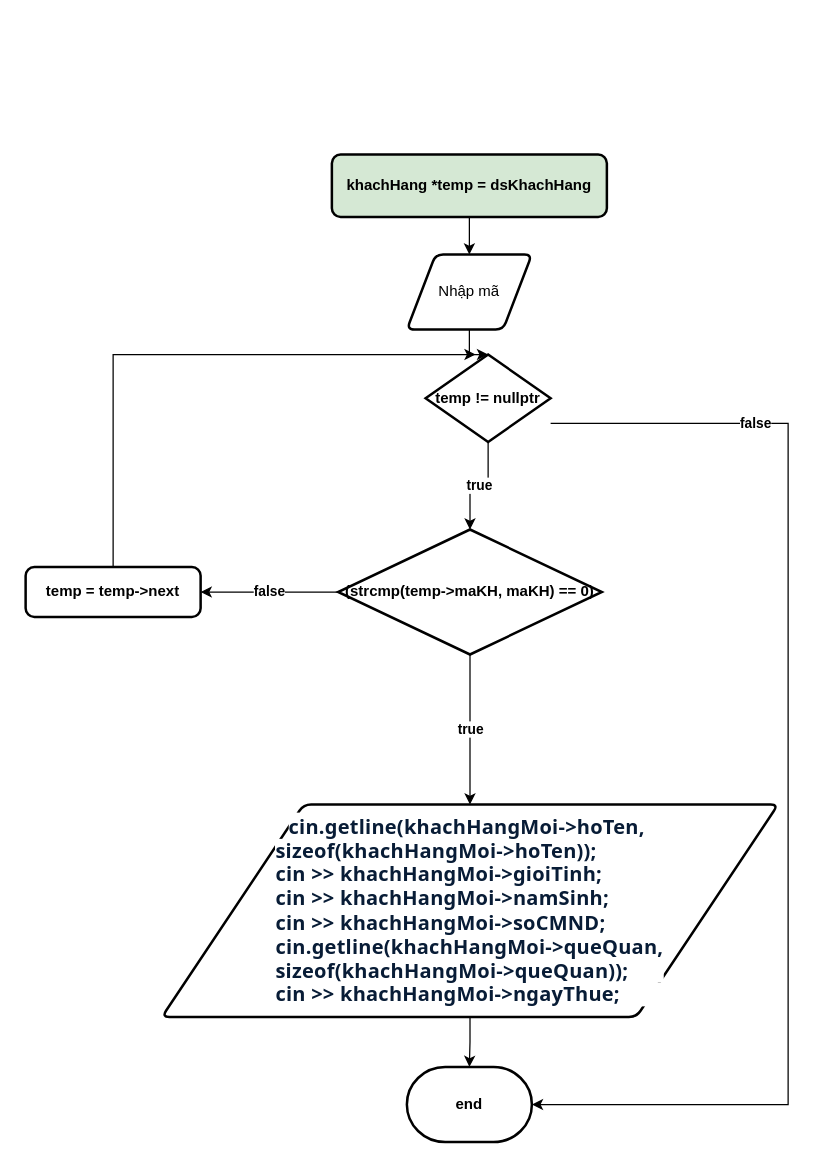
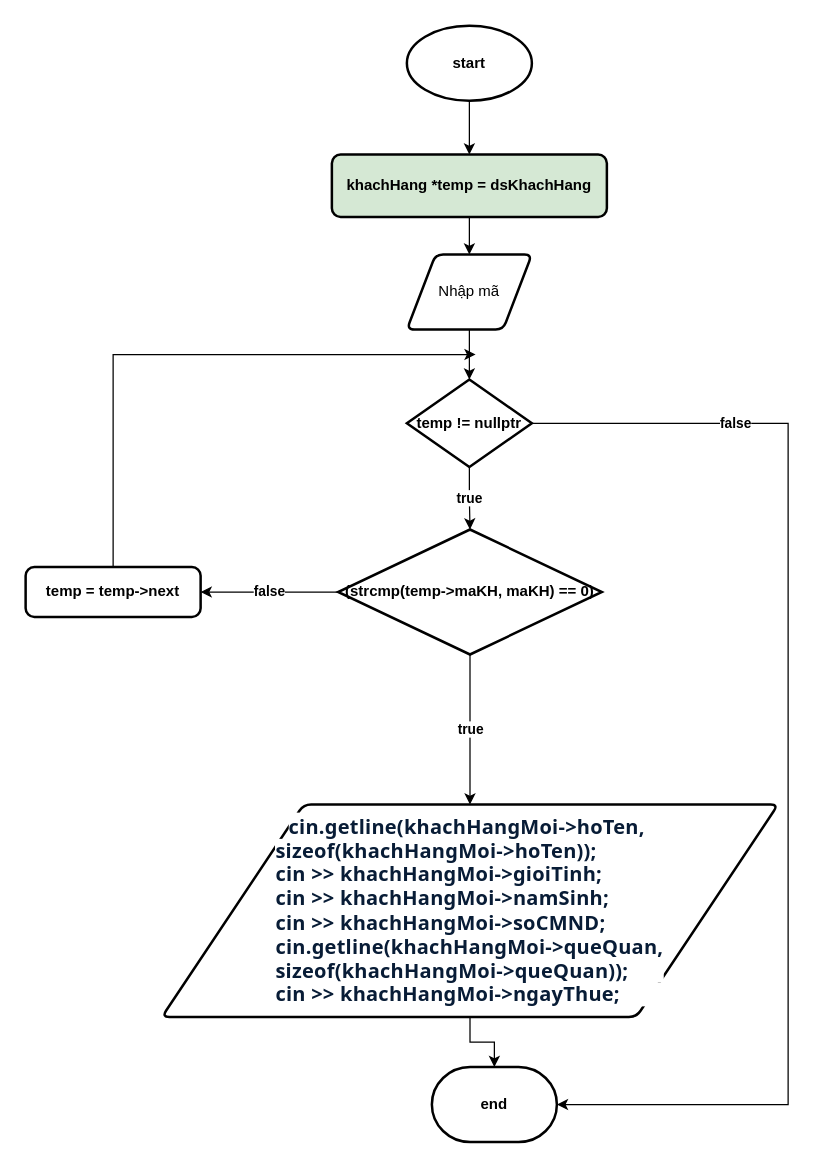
  <mxCell id="0" />
  <mxCell id="1" parent="0" />
+ <mxCell id="2" style="edgeStyle=orthogonalEdgeStyle;rounded=0;orthogonalLoop=1;jettySize=auto;html=1;fontStyle=1" parent="1" source="3" target="5" edge="1"><mxGeometry relative="1" as="geometry" /></mxCell>
+ <mxCell id="3" value="start" style="strokeWidth=2;html=1;shape=mxgraph.flowchart.start_1;whiteSpace=wrap;fontStyle=1" parent="1" vertex="1"><mxGeometry x="325" y="20" width="100" height="60" as="geometry" /></mxCell>
  <mxCell id="4" style="edgeStyle=orthogonalEdgeStyle;rounded=0;orthogonalLoop=1;jettySize=auto;html=1;" edge="1" parent="1" source="5" target="18"><mxGeometry relative="1" as="geometry"><mxPoint x="375" y="233" as="targetPoint" /></mxGeometry></mxCell>
  <mxCell id="5" value="khachHang *temp = dsKhachHang" style="rounded=1;whiteSpace=wrap;html=1;absoluteArcSize=1;arcSize=14;strokeWidth=2;fontStyle=1;fillColor=#d5e8d4;" parent="1" vertex="1"><mxGeometry x="265" y="123" width="220" height="50" as="geometry" /></mxCell>
  <mxCell id="6" value="true" style="edgeStyle=orthogonalEdgeStyle;rounded=0;orthogonalLoop=1;jettySize=auto;html=1;fontStyle=1" parent="1" source="8" target="11" edge="1"><mxGeometry relative="1" as="geometry"><mxPoint x="375" y="413" as="targetPoint" /></mxGeometry></mxCell>
  <mxCell id="7" value="false" style="edgeStyle=orthogonalEdgeStyle;rounded=0;orthogonalLoop=1;jettySize=auto;html=1;entryX=1;entryY=0.5;entryDx=0;entryDy=0;entryPerimeter=0;fontStyle=1" parent="1" source="8" target="16" edge="1"><mxGeometry x="-0.652" relative="1" as="geometry"><mxPoint x="770" y="903" as="targetPoint" /><Array as="points"><mxPoint x="630" y="338" /><mxPoint x="630" y="883" /></Array><mxPoint as="offset" /></mxGeometry></mxCell>
- <mxCell id="8" value="temp != nullptr" style="strokeWidth=2;html=1;shape=mxgraph.flowchart.decision;whiteSpace=wrap;fontStyle=1" parent="1" vertex="1"><mxGeometry x="340" y="283" width="100" height="70" as="geometry" /></mxCell>
+ <mxCell id="8" value="temp != nullptr" style="strokeWidth=2;html=1;shape=mxgraph.flowchart.decision;whiteSpace=wrap;fontStyle=1" parent="1" vertex="1"><mxGeometry x="325" y="303" width="100" height="70" as="geometry" /></mxCell>
  <mxCell id="9" value="true" style="edgeStyle=orthogonalEdgeStyle;rounded=0;orthogonalLoop=1;jettySize=auto;html=1;entryX=0.5;entryY=0;entryDx=0;entryDy=0;fontStyle=1" parent="1" source="11" target="13" edge="1"><mxGeometry relative="1" as="geometry"><mxPoint x="375" y="593" as="targetPoint" /></mxGeometry></mxCell>
  <mxCell id="10" value="false" style="edgeStyle=orthogonalEdgeStyle;rounded=0;orthogonalLoop=1;jettySize=auto;html=1;fontStyle=1" parent="1" source="11" target="15" edge="1"><mxGeometry relative="1" as="geometry"><mxPoint x="150" y="473" as="targetPoint" /></mxGeometry></mxCell>
  <mxCell id="11" value="(strcmp(temp-&amp;gt;maKH, maKH) == 0)" style="strokeWidth=2;html=1;shape=mxgraph.flowchart.decision;whiteSpace=wrap;fontStyle=1" parent="1" vertex="1"><mxGeometry x="270" y="423" width="211" height="100" as="geometry" /></mxCell>
  <mxCell id="12" style="edgeStyle=orthogonalEdgeStyle;rounded=0;orthogonalLoop=1;jettySize=auto;html=1;fontStyle=1" parent="1" source="13" target="16" edge="1"><mxGeometry relative="1" as="geometry"><mxPoint x="375" y="883" as="targetPoint" /></mxGeometry></mxCell>
  <mxCell id="13" value="&lt;span style=&quot;font-size: medium; background-color: rgb(255, 255, 255); color: rgb(8, 28, 54); font-family: SegoeuiPc, &amp;quot;Segoe UI&amp;quot;, &amp;quot;San Francisco&amp;quot;, &amp;quot;Helvetica Neue&amp;quot;, Helvetica, &amp;quot;Lucida Grande&amp;quot;, Roboto, Ubuntu, Tahoma, &amp;quot;Microsoft Sans Serif&amp;quot;, Arial, sans-serif; letter-spacing: 0.2px; text-align: start;&quot;&gt;cin.getline(khachHangMoi-&amp;gt;hoTen,&amp;nbsp;&lt;/span&gt;&lt;br&gt;&lt;div style=&quot;padding-top: 0px; color: rgb(8, 28, 54); font-family: SegoeuiPc, &amp;quot;Segoe UI&amp;quot;, &amp;quot;San Francisco&amp;quot;, &amp;quot;Helvetica Neue&amp;quot;, Helvetica, &amp;quot;Lucida Grande&amp;quot;, Roboto, Ubuntu, Tahoma, &amp;quot;Microsoft Sans Serif&amp;quot;, Arial, sans-serif; letter-spacing: 0.2px; text-align: start; background-color: rgb(255, 255, 255);&quot; id=&quot;input_line_0&quot;&gt;&lt;font size=&quot;3&quot;&gt;sizeof(khachHangMoi-&amp;gt;hoTen));&lt;/font&gt;&lt;/div&gt;&lt;div style=&quot;color: rgb(8, 28, 54); font-family: SegoeuiPc, &amp;quot;Segoe UI&amp;quot;, &amp;quot;San Francisco&amp;quot;, &amp;quot;Helvetica Neue&amp;quot;, Helvetica, &amp;quot;Lucida Grande&amp;quot;, Roboto, Ubuntu, Tahoma, &amp;quot;Microsoft Sans Serif&amp;quot;, Arial, sans-serif; letter-spacing: 0.2px; text-align: start; background-color: rgb(255, 255, 255);&quot; id=&quot;input_line_1&quot;&gt;&lt;span style=&quot;&quot; id=&quot;input_part_0&quot; data-mention=&quot;cin &gt;&gt; khachHangMoi-&gt;gioiTinh;&quot; class=&quot;&quot;&gt;&lt;font size=&quot;3&quot;&gt;cin &amp;gt;&amp;gt; khachHangMoi-&amp;gt;gioiTinh;&lt;/font&gt;&lt;/span&gt;&lt;/div&gt;&lt;div style=&quot;color: rgb(8, 28, 54); font-family: SegoeuiPc, &amp;quot;Segoe UI&amp;quot;, &amp;quot;San Francisco&amp;quot;, &amp;quot;Helvetica Neue&amp;quot;, Helvetica, &amp;quot;Lucida Grande&amp;quot;, Roboto, Ubuntu, Tahoma, &amp;quot;Microsoft Sans Serif&amp;quot;, Arial, sans-serif; letter-spacing: 0.2px; text-align: start; background-color: rgb(255, 255, 255);&quot; id=&quot;input_line_2&quot;&gt;&lt;span style=&quot;&quot; id=&quot;input_part_0&quot; data-mention=&quot;cin &gt;&gt; khachHangMoi-&gt;namSinh;&quot; class=&quot;&quot;&gt;&lt;font size=&quot;3&quot;&gt;cin &amp;gt;&amp;gt; khachHangMoi-&amp;gt;namSinh;&lt;/font&gt;&lt;/span&gt;&lt;/div&gt;&lt;div style=&quot;color: rgb(8, 28, 54); font-family: SegoeuiPc, &amp;quot;Segoe UI&amp;quot;, &amp;quot;San Francisco&amp;quot;, &amp;quot;Helvetica Neue&amp;quot;, Helvetica, &amp;quot;Lucida Grande&amp;quot;, Roboto, Ubuntu, Tahoma, &amp;quot;Microsoft Sans Serif&amp;quot;, Arial, sans-serif; letter-spacing: 0.2px; text-align: start; background-color: rgb(255, 255, 255);&quot; id=&quot;input_line_3&quot;&gt;&lt;span style=&quot;&quot; id=&quot;input_part_0&quot; data-mention=&quot;cin &gt;&gt; khachHangMoi-&gt;soCMND;&quot; class=&quot;&quot;&gt;&lt;font size=&quot;3&quot;&gt;cin &amp;gt;&amp;gt; khachHangMoi-&amp;gt;soCMND;&lt;/font&gt;&lt;/span&gt;&lt;/div&gt;&lt;div style=&quot;color: rgb(8, 28, 54); font-family: SegoeuiPc, &amp;quot;Segoe UI&amp;quot;, &amp;quot;San Francisco&amp;quot;, &amp;quot;Helvetica Neue&amp;quot;, Helvetica, &amp;quot;Lucida Grande&amp;quot;, Roboto, Ubuntu, Tahoma, &amp;quot;Microsoft Sans Serif&amp;quot;, Arial, sans-serif; letter-spacing: 0.2px; text-align: start; background-color: rgb(255, 255, 255);&quot; id=&quot;input_line_4&quot;&gt;&lt;span style=&quot;&quot; id=&quot;input_part_0&quot; data-mention=&quot;cin.getline(khachHangMoi-&gt;queQuan, sizeof(khachHangMoi-&gt;queQuan));&quot; class=&quot;&quot;&gt;&lt;font size=&quot;3&quot;&gt;cin.getline(khachHangMoi-&amp;gt;queQuan, &lt;br&gt;sizeof(khachHangMoi-&amp;gt;queQuan));&lt;/font&gt;&lt;/span&gt;&lt;/div&gt;&lt;div style=&quot;color: rgb(8, 28, 54); font-family: SegoeuiPc, &amp;quot;Segoe UI&amp;quot;, &amp;quot;San Francisco&amp;quot;, &amp;quot;Helvetica Neue&amp;quot;, Helvetica, &amp;quot;Lucida Grande&amp;quot;, Roboto, Ubuntu, Tahoma, &amp;quot;Microsoft Sans Serif&amp;quot;, Arial, sans-serif; letter-spacing: 0.2px; text-align: start; background-color: rgb(255, 255, 255);&quot; id=&quot;input_line_5&quot;&gt;&lt;span style=&quot;&quot; id=&quot;input_part_0&quot; data-mention=&quot;cin &gt;&gt; khachHangMoi-&gt;ngayThue;&quot; class=&quot;&quot;&gt;&lt;font size=&quot;3&quot;&gt;cin &amp;gt;&amp;gt; khachHangMoi-&amp;gt;ngayThue;&lt;/font&gt;&lt;/span&gt;&lt;/div&gt;" style="shape=parallelogram;html=1;strokeWidth=2;perimeter=parallelogramPerimeter;whiteSpace=wrap;rounded=1;arcSize=12;size=0.23;fontSize=12;fontStyle=1" parent="1" vertex="1"><mxGeometry x="129" y="643" width="493" height="170" as="geometry" /></mxCell>
  <mxCell id="14" style="edgeStyle=orthogonalEdgeStyle;rounded=0;orthogonalLoop=1;jettySize=auto;html=1;fontStyle=1" parent="1" source="15" edge="1"><mxGeometry relative="1" as="geometry"><mxPoint x="380" y="283" as="targetPoint" /><Array as="points"><mxPoint x="90" y="293" /><mxPoint x="90" y="293" /></Array></mxGeometry></mxCell>
  <mxCell id="15" value="temp = temp-&amp;gt;next" style="rounded=1;whiteSpace=wrap;html=1;absoluteArcSize=1;arcSize=14;strokeWidth=2;fontStyle=1" parent="1" vertex="1"><mxGeometry x="20" y="453" width="140" height="40" as="geometry" /></mxCell>
- <mxCell id="16" value="end" style="strokeWidth=2;html=1;shape=mxgraph.flowchart.terminator;whiteSpace=wrap;fontStyle=1" parent="1" vertex="1"><mxGeometry x="325" y="853" width="100" height="60" as="geometry" /></mxCell>
+ <mxCell id="16" value="end" style="strokeWidth=2;html=1;shape=mxgraph.flowchart.terminator;whiteSpace=wrap;fontStyle=1" parent="1" vertex="1"><mxGeometry x="345" y="853" width="100" height="60" as="geometry" /></mxCell>
  <mxCell id="17" style="edgeStyle=orthogonalEdgeStyle;rounded=0;orthogonalLoop=1;jettySize=auto;html=1;entryX=0.5;entryY=0;entryDx=0;entryDy=0;entryPerimeter=0;" edge="1" parent="1" source="18" target="8"><mxGeometry relative="1" as="geometry" /></mxCell>
  <mxCell id="18" value="Nhập mã" style="shape=parallelogram;html=1;strokeWidth=2;perimeter=parallelogramPerimeter;whiteSpace=wrap;rounded=1;arcSize=12;size=0.23;" vertex="1" parent="1"><mxGeometry x="325" y="203" width="100" height="60" as="geometry" /></mxCell>
